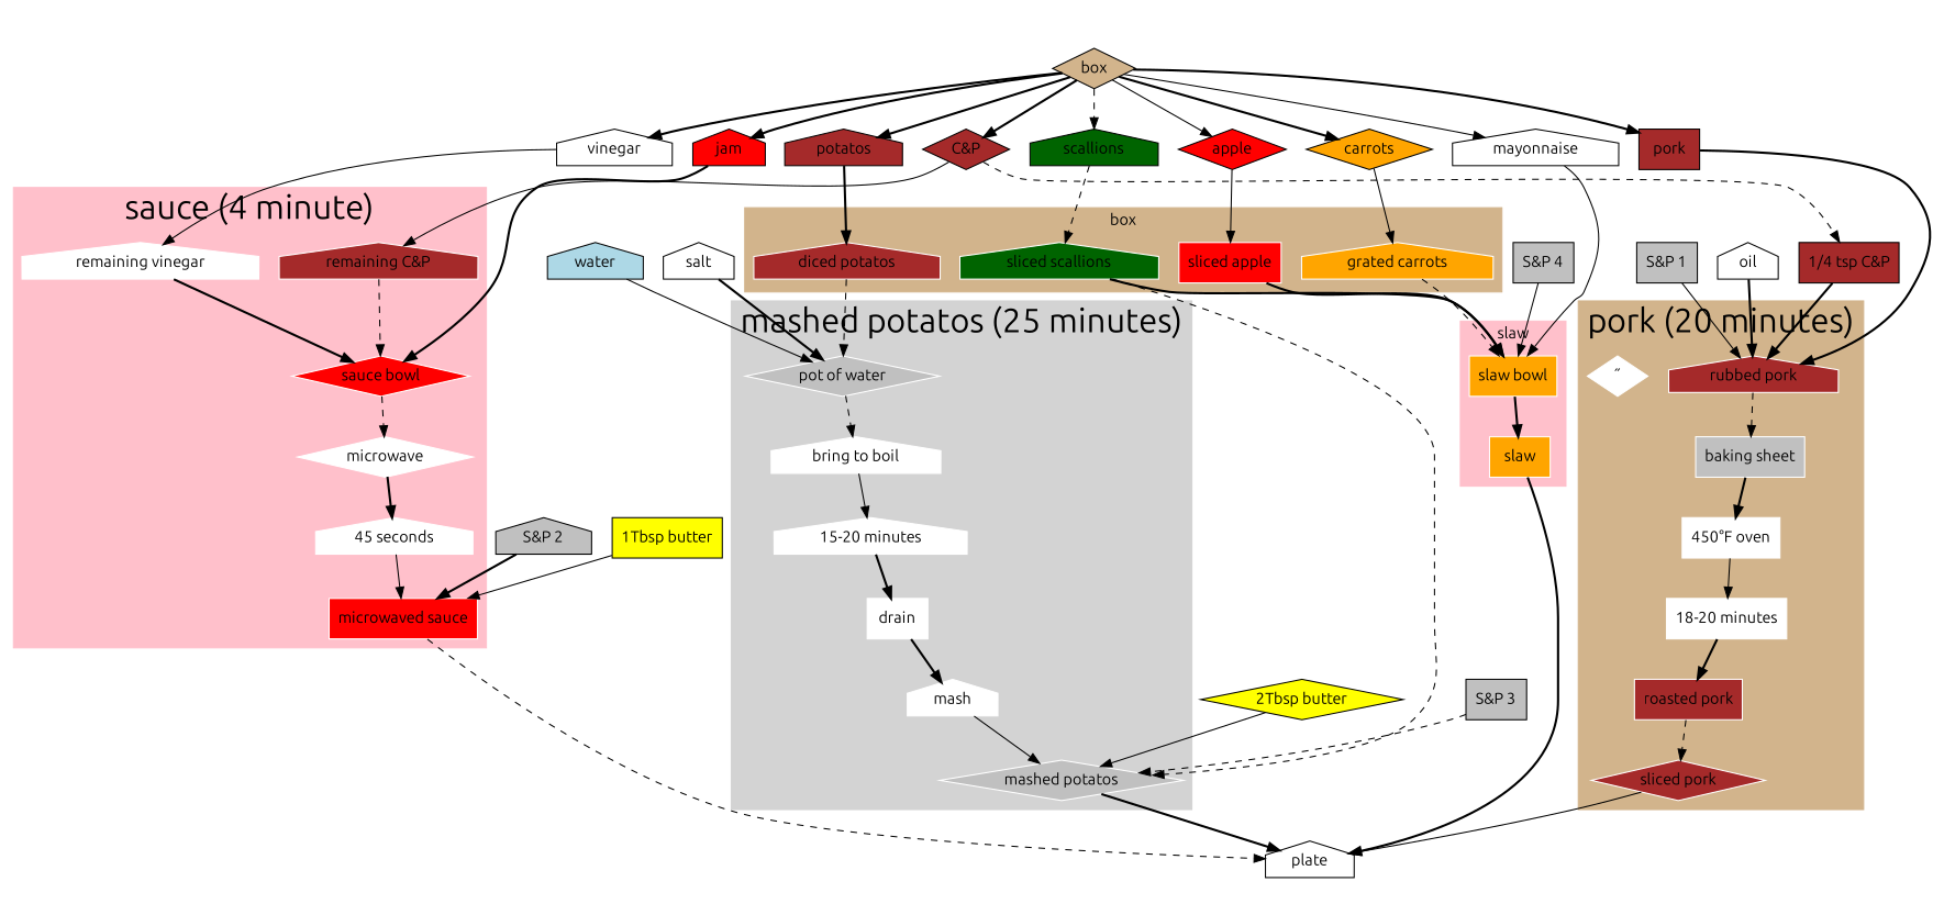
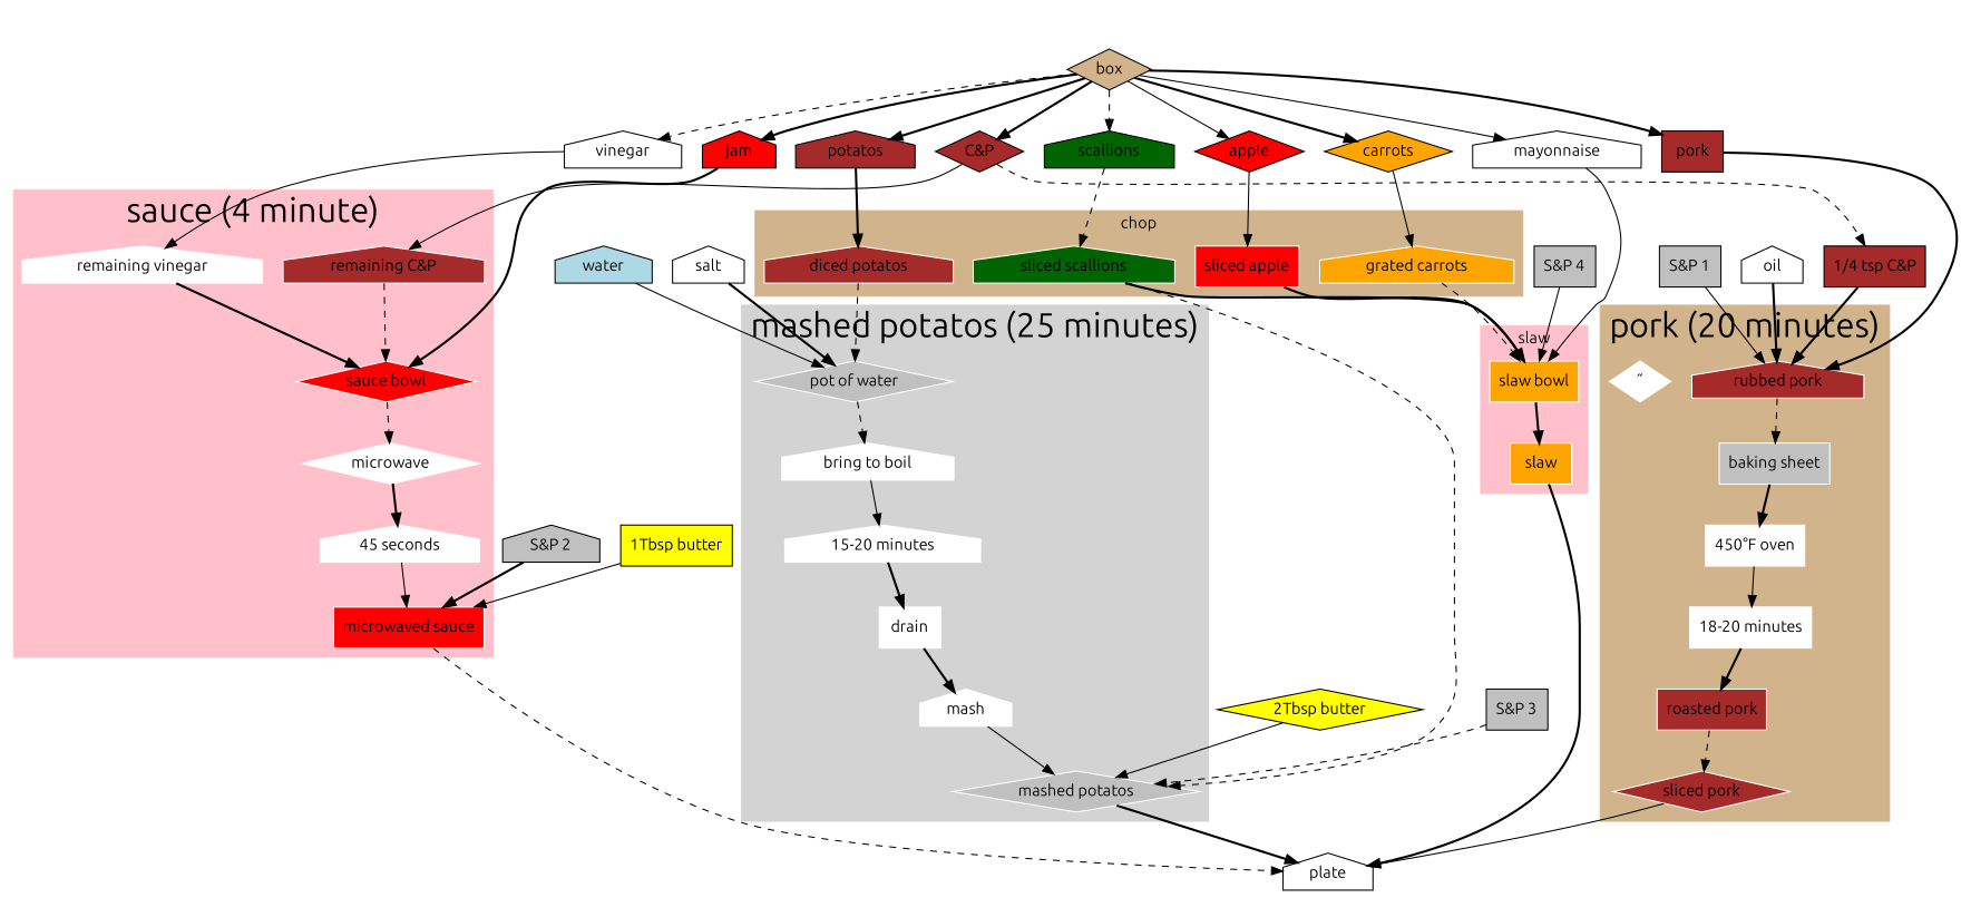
  digraph {
    fontname=Ubuntu
    rankdir=TB
    node [fontname=Ubuntu shape=house style=filled color=white]
    edge [fontname=Ubuntu style=bold]
    box [fillcolor=tan shape=diamond color=""]
    potatos [fillcolor=brown color=""]
    scallions [fillcolor=darkgreen color=""]
    carrots [fillcolor=orange shape=diamond color=""]
    apple [fillcolor=red shape=diamond color=""]
    pork [fillcolor=brown shape=box color=""]
    "C&P" [fillcolor=brown shape=diamond color=""]
    jam [fillcolor=red color=""]
    mayonnaise [style="" color=""]
    vinegar [style="" color=""]
    "diced potatos" [fillcolor=brown]
    "sliced scallions" [fillcolor=darkgreen]
    "grated carrots" [fillcolor=orange]
    "sliced apple" [fillcolor=red shape=box]
    "rubbed pork" [fillcolor=brown]
    "baking sheet" [fillcolor=gray shape=box]
    "˝" [shape=diamond]
    "450°F oven" [shape=box]
    "18-20 minutes" [shape=box]
    "roasted pork" [fillcolor=brown shape=box]
    "sliced pork" [fillcolor=brown shape=diamond]
    "slaw bowl" [fillcolor=orange shape=box]
    slaw [fillcolor=orange shape=box]
    "mashed potatos" [fillcolor=gray shape=diamond]
    "pot of water" [fillcolor=gray shape=diamond]
    "bring to boil"
    "15-20 minutes"
    drain [shape=box]
    mash
    "sauce bowl" [fillcolor=red shape=diamond]
    "microwaved sauce" [fillcolor=red shape=box]
    "remaining C&P" [fillcolor=brown]
    "remaining vinegar" [fillcolor=white]
    microwave [shape=diamond]
    "45 seconds"
    plate [style="" color=""]
    "1/4 tsp C&P" [fillcolor=brown shape=box color=""]
    "S&P 1" [fillcolor=gray shape=box color=""]
    "S&P 3" [fillcolor=gray shape=box color=""]
    "S&P 4" [fillcolor=gray shape=box color=""]
    "S&P 2" [fillcolor=gray color=""]
    oil [style="" color=""]
    water [fillcolor=lightblue color=""]
    salt [style="" color=""]
    "2Tbsp butter" [fillcolor=yellow shape=diamond color=""]
    "1Tbsp butter" [fillcolor=yellow shape=box color=""]
    subgraph cluster_1 {
      label=unbox
      style=invis
      box
      potatos
      scallions
      carrots
      apple
      pork
      "C&P"
      jam
      mayonnaise
      vinegar
    }
    subgraph cluster_2 {
      color=tan
-     label=box
+     label=chop
      style=filled
      "diced potatos"
      "sliced scallions"
      "grated carrots"
      "sliced apple"
    }
    subgraph cluster_3 {
      color=tan
      fontsize=30
      label="pork (20 minutes)"
      style=filled
      "rubbed pork"
      "baking sheet"
      "˝"
      "450°F oven"
      "18-20 minutes"
      "roasted pork"
      "sliced pork"
    }
    subgraph cluster_4 {
      color=pink
      label=slaw
      style=filled
      "slaw bowl"
      slaw
    }
    subgraph cluster_5 {
      color=lightgray
      fontsize=30
      label="mashed potatos (25 minutes)"
      style=filled
      "mashed potatos"
      "pot of water"
      "bring to boil"
      "15-20 minutes"
      drain
      mash
    }
    subgraph cluster_6 {
      color=pink
      fontsize=30
      label="sauce (4 minute)"
      style=filled
      "sauce bowl"
      "microwaved sauce"
      "remaining C&P"
      "remaining vinegar"
      microwave
      "45 seconds"
    }
    subgraph cluster_7 {
      style=invis
      plate
    }
    box -> potatos
    box -> scallions [style=dashed]
    box -> carrots
    box -> apple [style=solid]
    box -> pork
    box -> "C&P"
    box -> jam
    box -> mayonnaise [style=solid]
-   box -> vinegar
+   box -> vinegar [style=dashed]
    potatos -> "diced potatos"
    scallions -> "sliced scallions" [style=dashed]
    carrots -> "grated carrots" [style=solid]
    apple -> "sliced apple" [style=solid]
    pork -> "rubbed pork"
    "C&P" -> "remaining C&P" [style=solid]
    "C&P" -> "1/4 tsp C&P" [style=dashed]
    jam -> "sauce bowl"
    mayonnaise -> "slaw bowl" [style=solid]
    vinegar -> "remaining vinegar" [style=solid]
    "diced potatos" -> "pot of water" [style=dashed]
    "sliced scallions" -> "slaw bowl"
    "sliced scallions" -> "mashed potatos" [style=dashed]
    "grated carrots" -> "slaw bowl" [style=dashed]
    "sliced apple" -> "slaw bowl"
    "rubbed pork" -> "baking sheet" [style=dashed]
    "baking sheet" -> "450°F oven"
    "450°F oven" -> "18-20 minutes" [style=solid]
    "18-20 minutes" -> "roasted pork"
    "roasted pork" -> "sliced pork" [style=dashed]
    "sliced pork" -> plate [style=solid]
    "slaw bowl" -> slaw
    slaw -> plate
    "mashed potatos" -> plate
    "pot of water" -> "bring to boil" [style=dashed]
    "bring to boil" -> "15-20 minutes" [style=solid]
    "15-20 minutes" -> drain
    drain -> mash
    mash -> "mashed potatos" [style=solid]
    "sauce bowl" -> microwave [style=dashed]
    "microwaved sauce" -> plate [style=dashed]
    "remaining C&P" -> "sauce bowl" [style=dashed]
    "remaining vinegar" -> "sauce bowl"
    microwave -> "45 seconds"
    "45 seconds" -> "microwaved sauce" [style=solid]
    "1/4 tsp C&P" -> "rubbed pork"
    "S&P 1" -> "rubbed pork" [style=solid]
    "S&P 3" -> "mashed potatos" [style=dashed]
    "S&P 4" -> "slaw bowl" [style=solid]
    "S&P 2" -> "microwaved sauce"
    oil -> "rubbed pork"
    water -> "pot of water" [style=solid]
    salt -> "pot of water"
    "2Tbsp butter" -> "mashed potatos" [style=solid]
    "1Tbsp butter" -> "microwaved sauce" [style=solid]
  }
